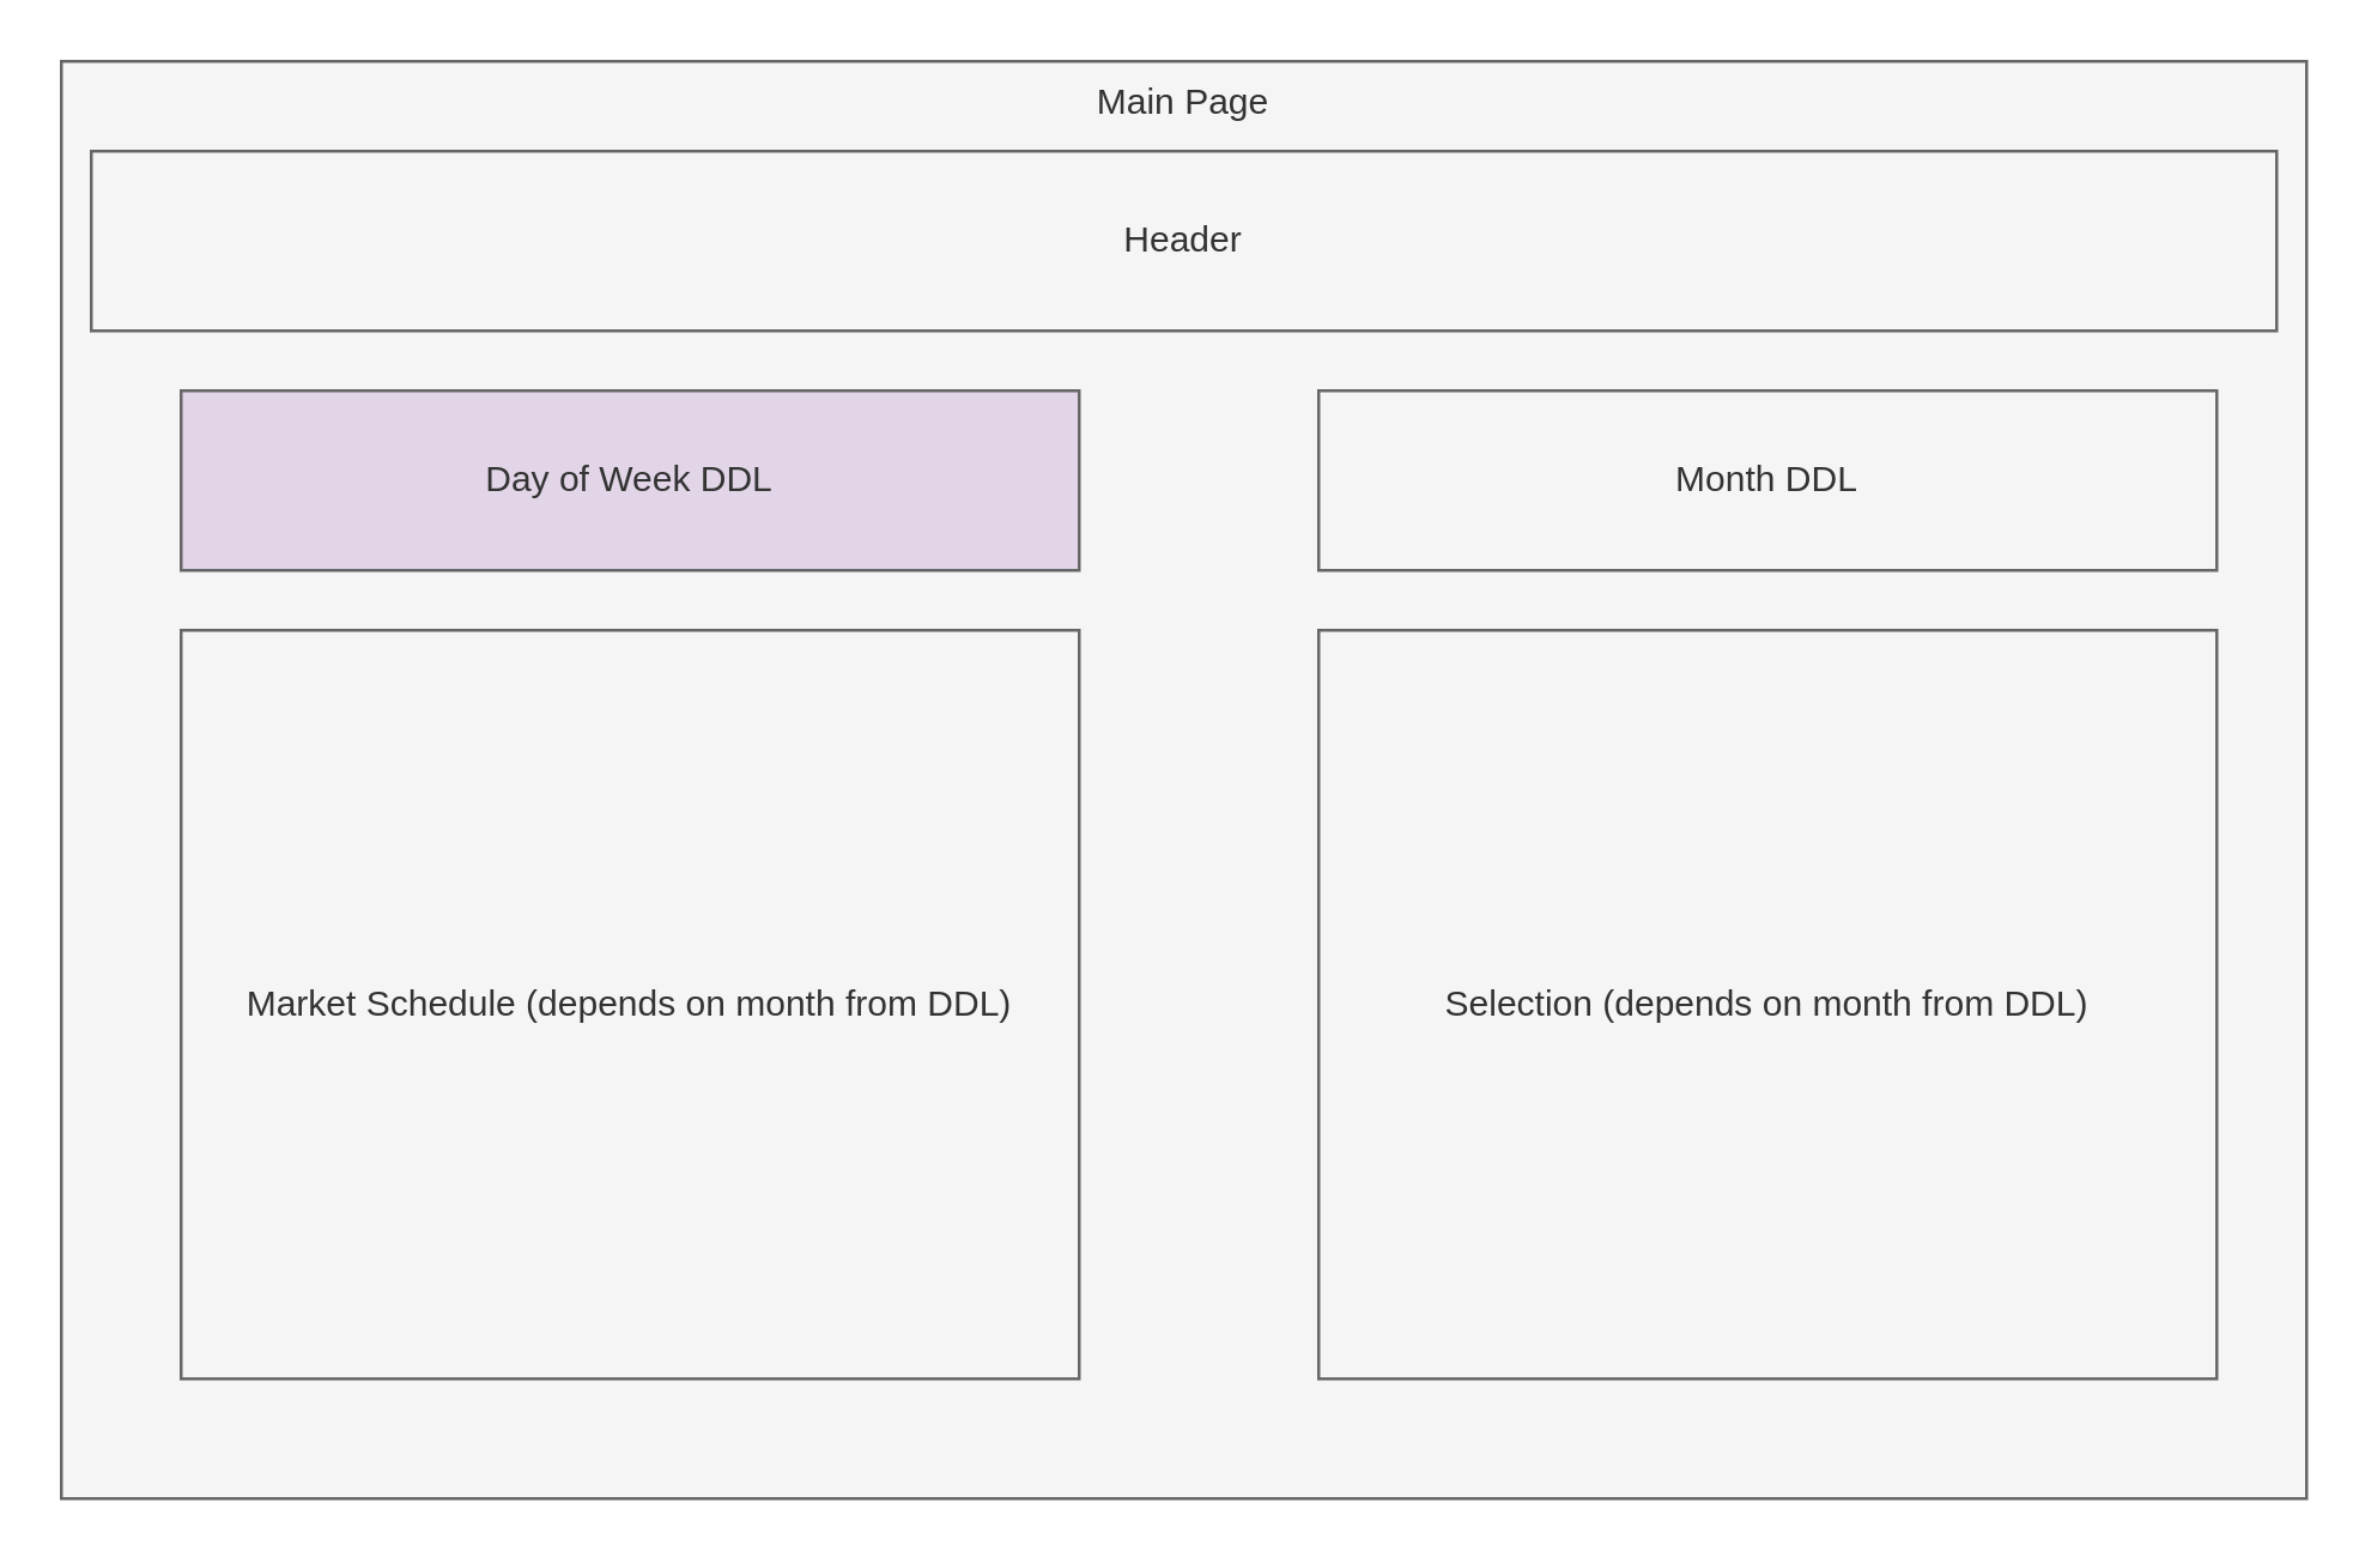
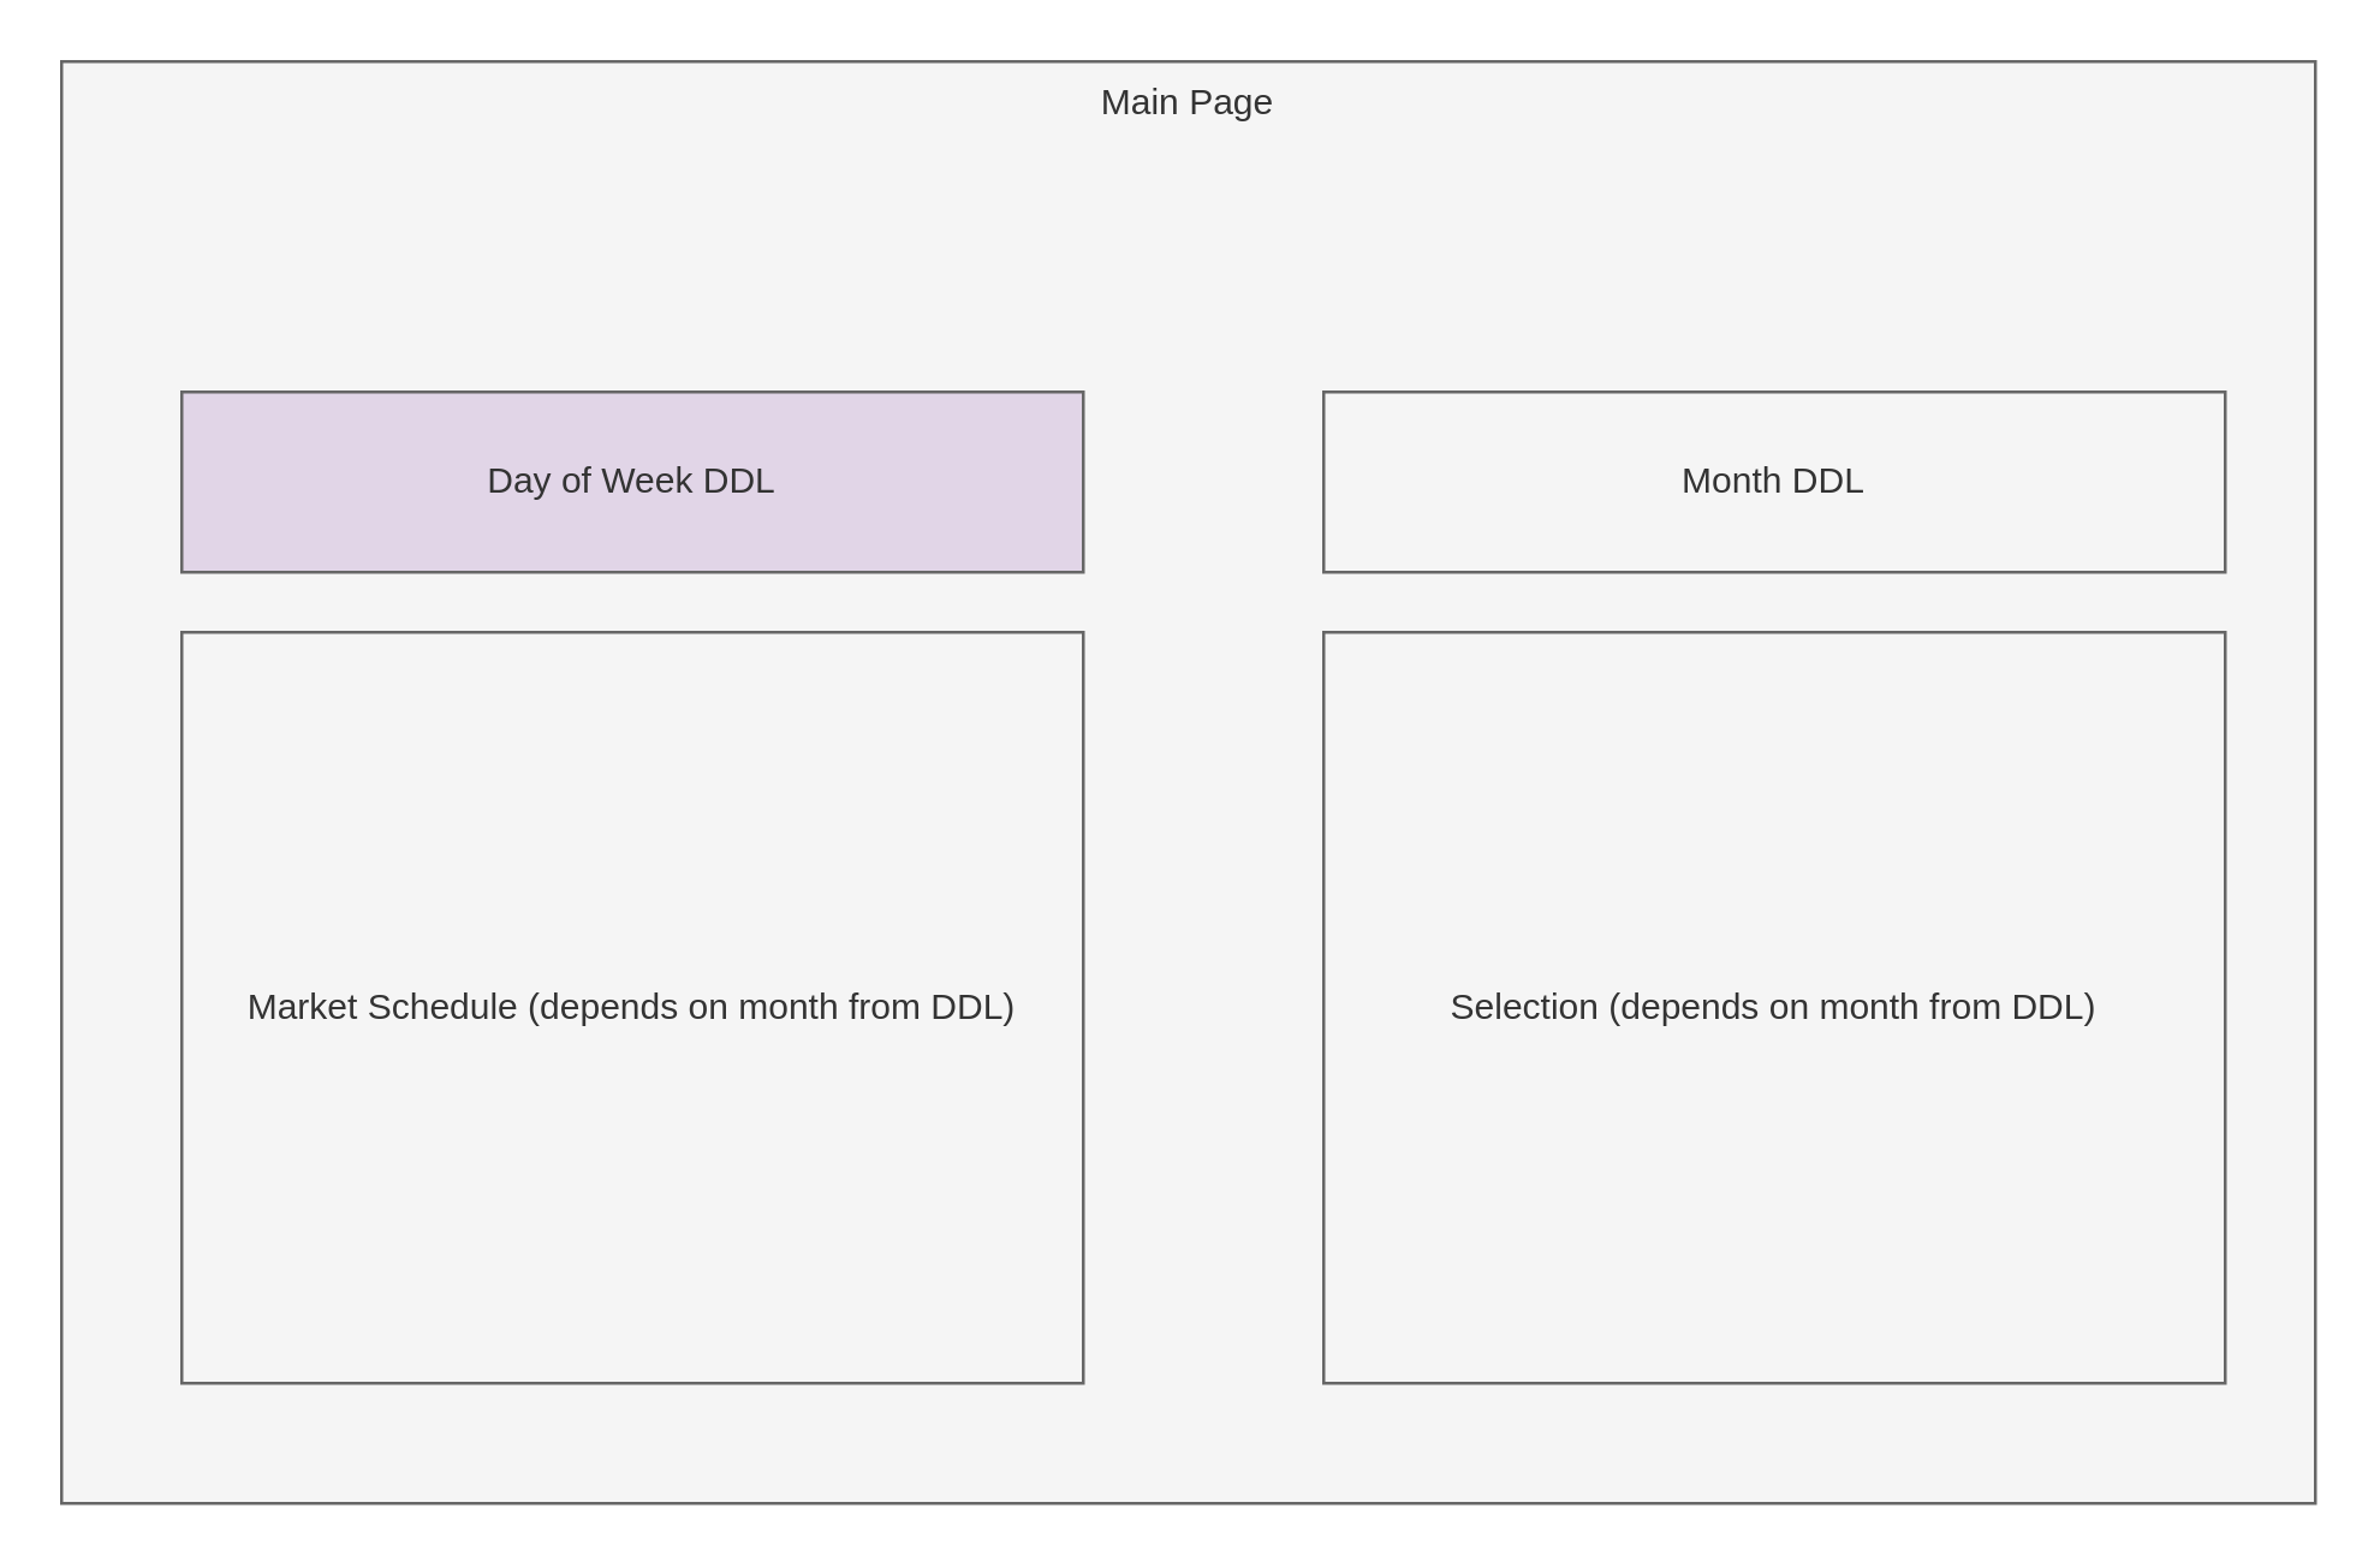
  <mxCell id="0" />
  <mxCell id="1" parent="0" />
  <mxCell id="2" value="Main Page" style="rounded=0;whiteSpace=wrap;html=1;fillColor=#f5f5f5;strokeColor=#666666;fontColor=#333333;verticalAlign=top;" parent="1" vertex="1"><mxGeometry x="20" y="20" width="750" height="480" as="geometry" /></mxCell>
- <mxCell id="3" value="Header" style="rounded=0;whiteSpace=wrap;html=1;fillColor=#f5f5f5;strokeColor=#666666;fontColor=#333333;" parent="1" vertex="1"><mxGeometry x="30" y="50" width="730" height="60" as="geometry" /></mxCell>
  <mxCell id="4" value="Month DDL&lt;br&gt;" style="rounded=0;whiteSpace=wrap;html=1;fillColor=#f5f5f5;strokeColor=#666666;fontColor=#333333;" parent="1" vertex="1"><mxGeometry x="440" y="130" width="300" height="60" as="geometry" /></mxCell>
  <mxCell id="5" value="Day of Week DDL" style="rounded=0;whiteSpace=wrap;html=1;fillColor=#e1d5e7;strokeColor=#666666;fontColor=#333333;" parent="1" vertex="1"><mxGeometry x="60" y="130" width="300" height="60" as="geometry" /></mxCell>
  <mxCell id="6" value="Market Schedule (depends on month from DDL)" style="rounded=0;whiteSpace=wrap;html=1;fillColor=#f5f5f5;strokeColor=#666666;fontColor=#333333;" vertex="1" parent="1"><mxGeometry x="60" y="210" width="300" height="250" as="geometry" /></mxCell>
  <mxCell id="7" value="Selection (depends on month from DDL)" style="rounded=0;whiteSpace=wrap;html=1;fillColor=#f5f5f5;strokeColor=#666666;fontColor=#333333;" vertex="1" parent="1"><mxGeometry x="440" y="210" width="300" height="250" as="geometry" /></mxCell>
